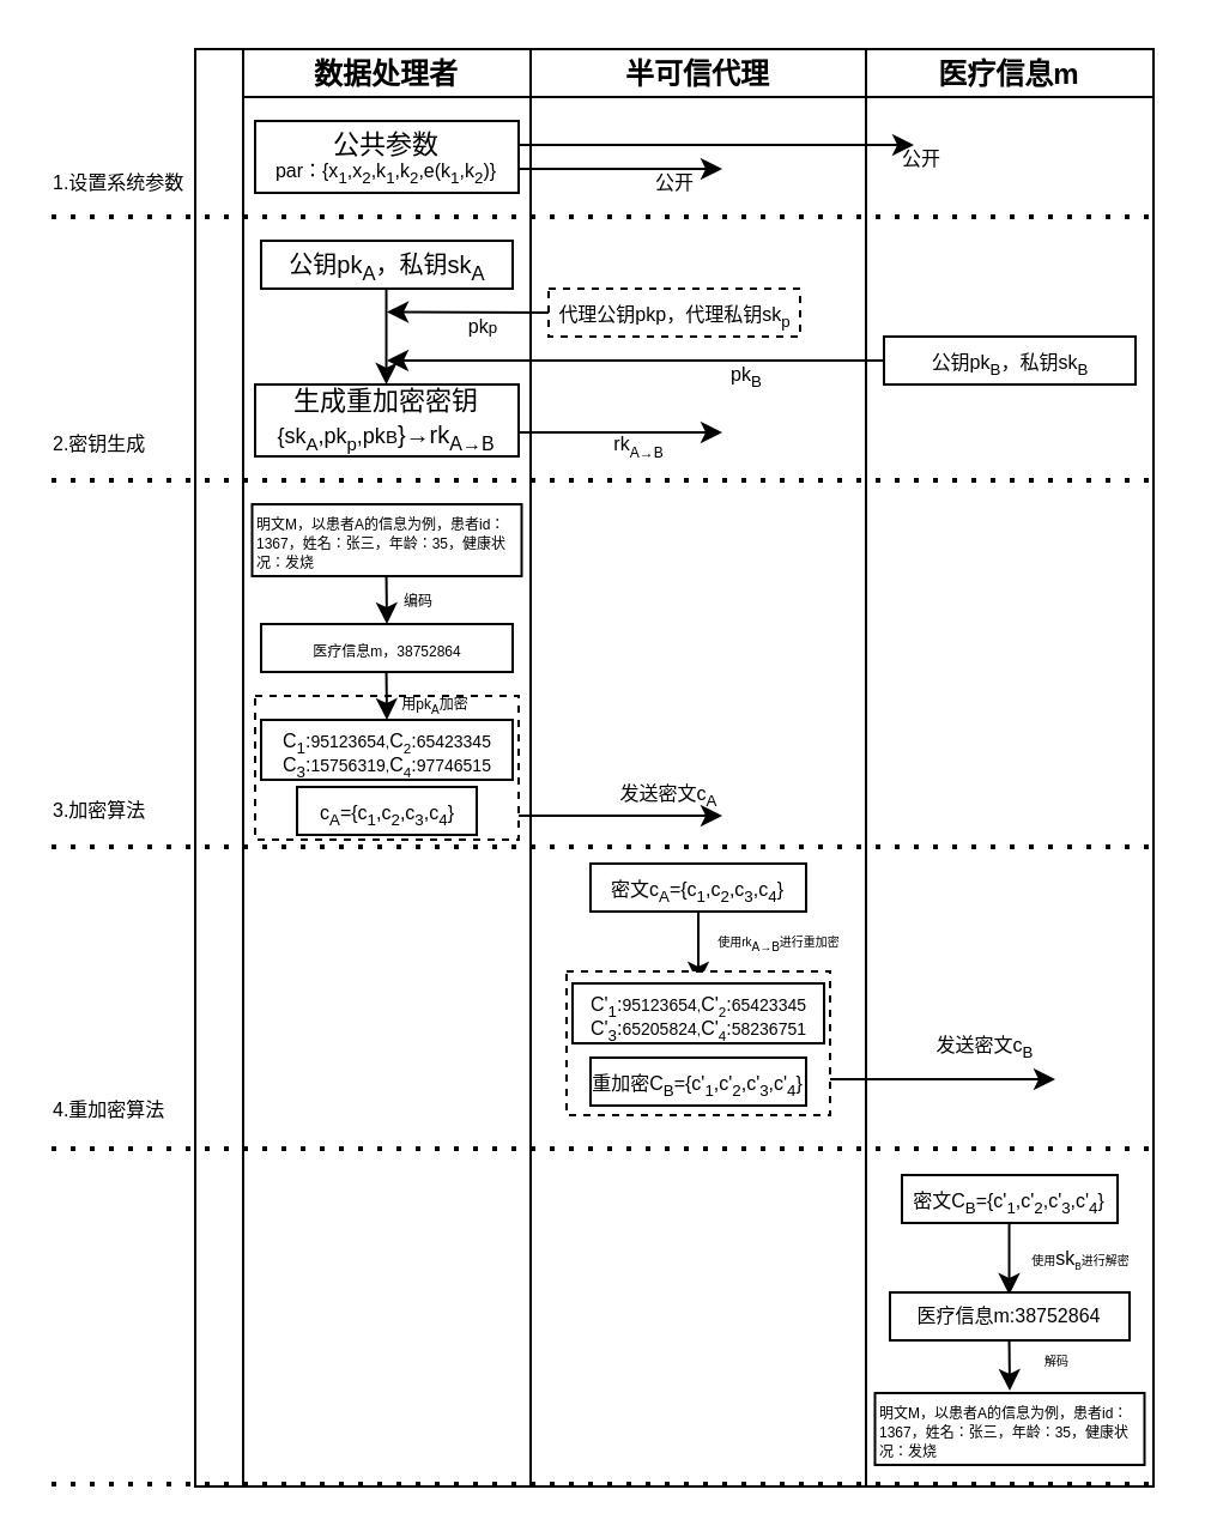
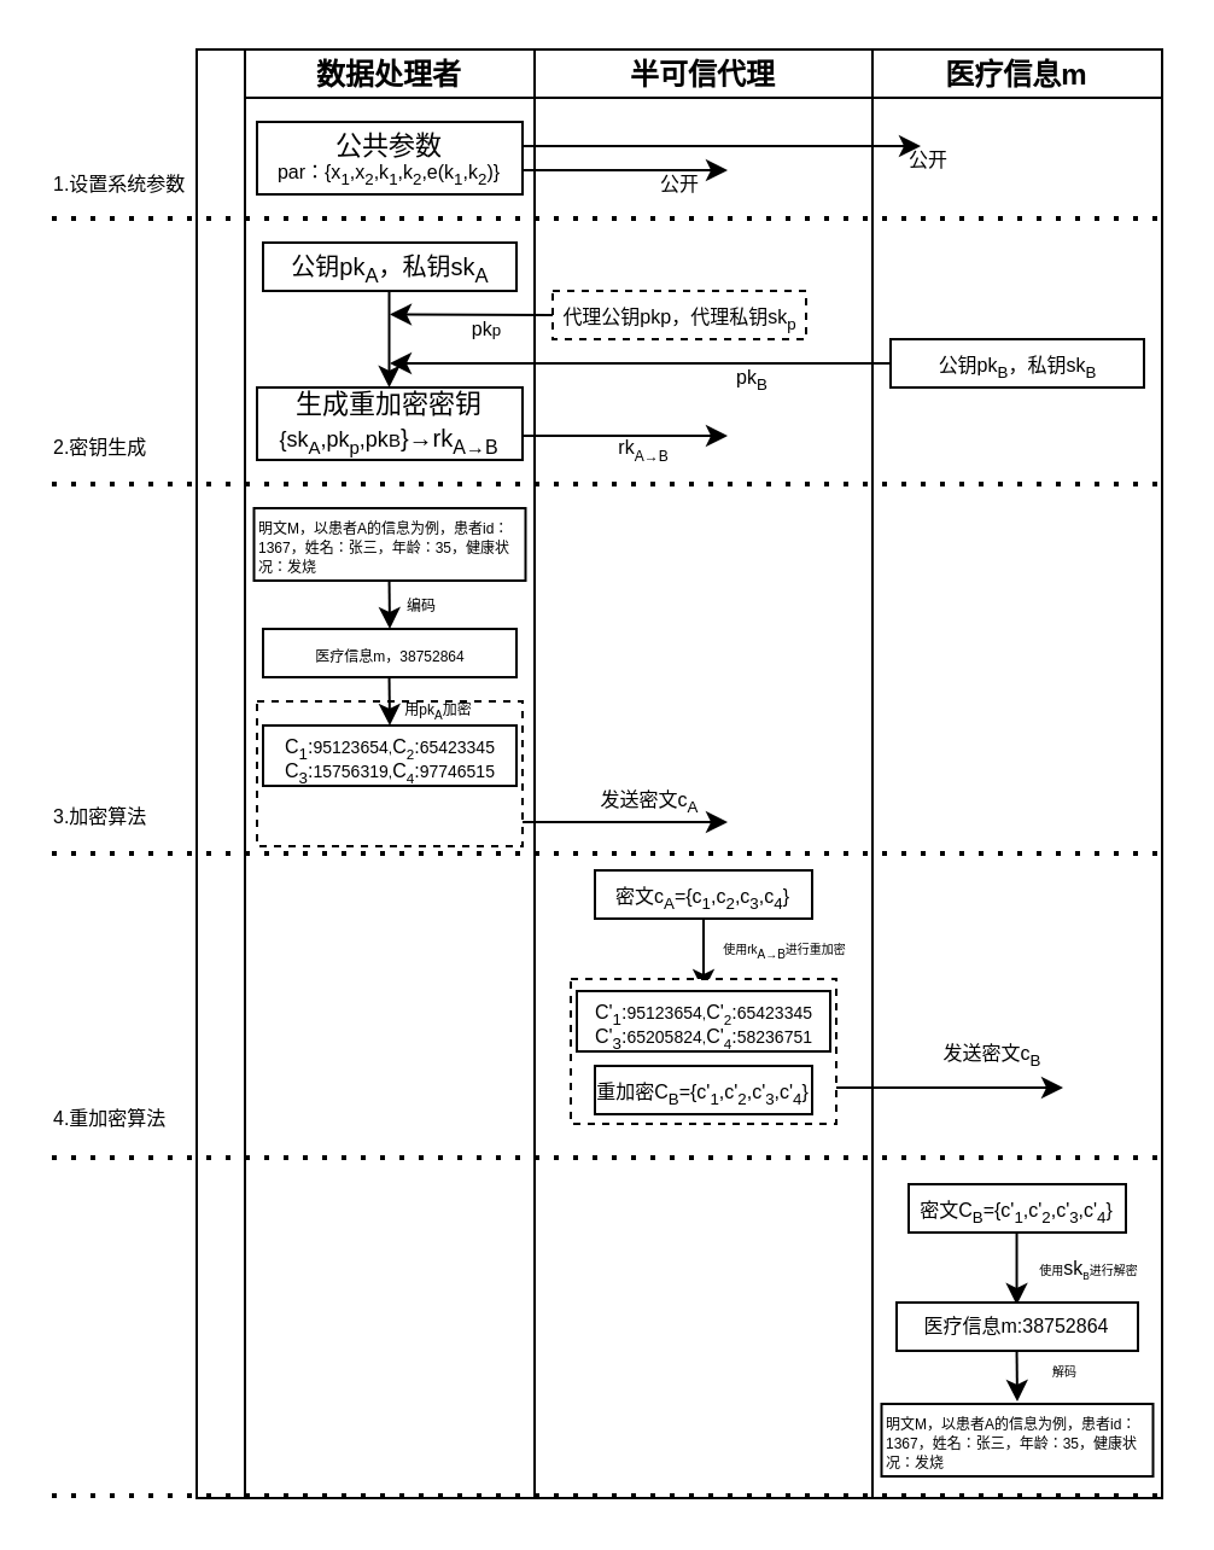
  <mxCell id="0" />
  <mxCell id="1" parent="0" />
  <mxCell id="2" value="" style="swimlane;childLayout=stackLayout;resizeParent=1;resizeParentMax=0;startSize=20;horizontal=0;horizontalStack=1;" vertex="1" parent="1"><mxGeometry x="81" y="20" width="400" height="600" as="geometry"><mxRectangle x="160" y="170" width="40" height="50" as="alternateBounds" /></mxGeometry></mxCell>
  <mxCell id="3" value="数据处理者" style="swimlane;startSize=20;" vertex="1" parent="2"><mxGeometry x="20" width="120" height="600" as="geometry" /></mxCell>
  <mxCell id="4" value="&lt;font style=&quot;font-size: 11px;&quot;&gt;公共参数&lt;/font&gt;&lt;div style=&quot;font-size: 8px;&quot;&gt;&lt;font style=&quot;font-size: 8px;&quot;&gt;par：{x&lt;sub style=&quot;&quot;&gt;1&lt;/sub&gt;,x&lt;sub style=&quot;&quot;&gt;2&lt;/sub&gt;,k&lt;sub style=&quot;&quot;&gt;1&lt;/sub&gt;,k&lt;sub style=&quot;&quot;&gt;2&lt;/sub&gt;,e(k&lt;sub style=&quot;&quot;&gt;1&lt;/sub&gt;,k&lt;sub style=&quot;&quot;&gt;2&lt;/sub&gt;)}&lt;/font&gt;&lt;/div&gt;" style="rounded=0;whiteSpace=wrap;html=1;" vertex="1" parent="3"><mxGeometry x="5" y="30" width="110" height="30" as="geometry" /></mxCell>
  <mxCell id="5" value="&lt;span style=&quot;font-size: 10px;&quot;&gt;公钥pk&lt;sub&gt;A&lt;/sub&gt;，私钥sk&lt;sub&gt;A&lt;/sub&gt;&lt;/span&gt;" style="rounded=0;whiteSpace=wrap;html=1;" vertex="1" parent="3"><mxGeometry x="7.5" y="80" width="105" height="20" as="geometry" /></mxCell>
  <mxCell id="6" value="" style="endArrow=classic;html=1;rounded=0;" edge="1" parent="3"><mxGeometry width="50" height="50" relative="1" as="geometry"><mxPoint x="59.76" y="100" as="sourcePoint" /><mxPoint x="59.76" y="140" as="targetPoint" /></mxGeometry></mxCell>
  <mxCell id="7" value="&lt;font style=&quot;font-size: 11px;&quot;&gt;生成重加密密钥&lt;/font&gt;&lt;div style=&quot;&quot;&gt;&lt;span style=&quot;font-size: 9px;&quot;&gt;{sk&lt;sub&gt;A&lt;/sub&gt;,pk&lt;sub&gt;p&lt;/sub&gt;,pk&lt;/span&gt;&lt;span style=&quot;font-size: 7.5px;&quot;&gt;B&lt;/span&gt;&lt;font size=&quot;1&quot;&gt;}→rk&lt;sub&gt;&lt;font style=&quot;font-size: 8px;&quot;&gt;A→B&lt;/font&gt;&lt;/sub&gt;&lt;/font&gt;&lt;/div&gt;" style="rounded=0;whiteSpace=wrap;html=1;" vertex="1" parent="3"><mxGeometry x="5" y="140" width="110" height="30" as="geometry" /></mxCell>
  <mxCell id="8" value="&lt;span style=&quot;font-size: 8px;&quot;&gt;pk&lt;/span&gt;&lt;span style=&quot;font-size: 6.667px;&quot;&gt;p&lt;/span&gt;" style="text;html=1;align=center;verticalAlign=middle;resizable=0;points=[];autosize=1;strokeColor=none;fillColor=none;" vertex="1" parent="3"><mxGeometry x="80" y="100" width="40" height="30" as="geometry" /></mxCell>
  <mxCell id="9" value="&lt;p style=&quot;line-height: 50%;&quot;&gt;&lt;font style=&quot;font-size: 6px;&quot;&gt;明文M，以患者A的信息为例，患者id：1367，姓名：张三，年龄：35，健康状况：发烧&lt;/font&gt;&lt;/p&gt;" style="rounded=0;whiteSpace=wrap;html=1;align=left;" vertex="1" parent="3"><mxGeometry x="3.75" y="190" width="112.5" height="30" as="geometry" /></mxCell>
  <mxCell id="10" value="" style="endArrow=classic;html=1;rounded=0;" edge="1" parent="3"><mxGeometry width="50" height="50" relative="1" as="geometry"><mxPoint x="59.77" y="220" as="sourcePoint" /><mxPoint x="60" y="240" as="targetPoint" /></mxGeometry></mxCell>
  <mxCell id="11" value="&lt;font style=&quot;font-size: 6px;&quot;&gt;编码&lt;/font&gt;" style="text;html=1;align=center;verticalAlign=middle;resizable=0;points=[];autosize=1;strokeColor=none;fillColor=none;" vertex="1" parent="3"><mxGeometry x="53" y="214" width="40" height="30" as="geometry" /></mxCell>
  <mxCell id="12" value="&lt;font style=&quot;font-size: 6px;&quot;&gt;医疗信息m，38752864&lt;/font&gt;" style="rounded=0;whiteSpace=wrap;html=1;" vertex="1" parent="3"><mxGeometry x="7.5" y="240" width="105" height="20" as="geometry" /></mxCell>
  <mxCell id="13" value="" style="rounded=0;whiteSpace=wrap;html=1;dashed=1;" vertex="1" parent="3"><mxGeometry x="5" y="270" width="110" height="60" as="geometry" /></mxCell>
  <mxCell id="14" value="" style="endArrow=classic;html=1;rounded=0;" edge="1" parent="3"><mxGeometry width="50" height="50" relative="1" as="geometry"><mxPoint x="59.77" y="260" as="sourcePoint" /><mxPoint x="60" y="280" as="targetPoint" /></mxGeometry></mxCell>
  <mxCell id="15" value="&lt;font style=&quot;font-size: 6px;&quot;&gt;用pk&lt;sub&gt;A&lt;/sub&gt;加密&lt;/font&gt;" style="text;html=1;align=center;verticalAlign=middle;resizable=0;points=[];autosize=1;strokeColor=none;fillColor=none;" vertex="1" parent="3"><mxGeometry x="55" y="257" width="50" height="30" as="geometry" /></mxCell>
  <mxCell id="16" value="&lt;font style=&quot;font-size: 8px;&quot;&gt;C&lt;sub&gt;1&lt;/sub&gt;:&lt;/font&gt;&lt;font style=&quot;font-size: 7px;&quot;&gt;95123654&lt;/font&gt;&lt;font style=&quot;font-size: 6px;&quot;&gt;,&lt;/font&gt;&lt;font style=&quot;font-size: 7px;&quot;&gt;&lt;span style=&quot;font-size: 8px;&quot;&gt;C&lt;/span&gt;&lt;sub&gt;2&lt;/sub&gt;&lt;span style=&quot;font-size: 8px;&quot;&gt;:&lt;/span&gt;65423345&lt;/font&gt;&lt;div style=&quot;font-size: 11px; line-height: 50%;&quot;&gt;&lt;font style=&quot;font-size: 8px;&quot;&gt;C&lt;sub&gt;3&lt;/sub&gt;:&lt;/font&gt;&lt;font style=&quot;font-size: 7px;&quot;&gt;15756319&lt;/font&gt;&lt;font style=&quot;font-size: 6px;&quot;&gt;,&lt;/font&gt;&lt;font style=&quot;font-size: 7px;&quot;&gt;&lt;span style=&quot;font-size: 8px;&quot;&gt;C&lt;/span&gt;&lt;sub&gt;4&lt;/sub&gt;&lt;span style=&quot;font-size: 8px;&quot;&gt;:&lt;/span&gt;97746515&lt;/font&gt;&lt;/div&gt;" style="rounded=0;whiteSpace=wrap;html=1;" vertex="1" parent="3"><mxGeometry x="7.5" y="280" width="105" height="25" as="geometry" /></mxCell>
- <mxCell id="17" value="&lt;font style=&quot;font-size: 8px;&quot;&gt;c&lt;sub&gt;A&lt;/sub&gt;={c&lt;sub&gt;1&lt;/sub&gt;,c&lt;sub&gt;2&lt;/sub&gt;,c&lt;sub&gt;3&lt;/sub&gt;,c&lt;sub&gt;4&lt;/sub&gt;}&lt;/font&gt;" style="rounded=0;whiteSpace=wrap;html=1;" vertex="1" parent="3"><mxGeometry x="22.5" y="308" width="75" height="20" as="geometry" /></mxCell>
  <mxCell id="18" value="" style="endArrow=none;dashed=1;html=1;dashPattern=1 3;strokeWidth=2;rounded=0;" edge="1" parent="3"><mxGeometry width="50" height="50" relative="1" as="geometry"><mxPoint x="-80" y="459" as="sourcePoint" /><mxPoint x="380" y="459" as="targetPoint" /></mxGeometry></mxCell>
  <mxCell id="19" value="半可信代理" style="swimlane;startSize=20;" vertex="1" parent="2"><mxGeometry x="140" width="140" height="600" as="geometry" /></mxCell>
  <mxCell id="20" value="" style="endArrow=classic;html=1;rounded=0;" edge="1" parent="19"><mxGeometry width="50" height="50" relative="1" as="geometry"><mxPoint x="-5" y="40" as="sourcePoint" /><mxPoint x="160" y="40" as="targetPoint" /></mxGeometry></mxCell>
  <mxCell id="21" value="" style="endArrow=classic;html=1;rounded=0;" edge="1" parent="19"><mxGeometry width="50" height="50" relative="1" as="geometry"><mxPoint x="-5" y="50" as="sourcePoint" /><mxPoint x="80" y="50" as="targetPoint" /></mxGeometry></mxCell>
  <mxCell id="22" value="&lt;font style=&quot;font-size: 8px;&quot;&gt;公开&lt;/font&gt;" style="text;html=1;align=center;verticalAlign=middle;resizable=0;points=[];autosize=1;strokeColor=none;fillColor=none;" vertex="1" parent="19"><mxGeometry x="40" y="40" width="40" height="30" as="geometry" /></mxCell>
  <mxCell id="23" value="&lt;font style=&quot;font-size: 8px;&quot;&gt;代理公钥pkp，代理私钥sk&lt;sub style=&quot;&quot;&gt;p&lt;/sub&gt;&lt;/font&gt;" style="rounded=0;whiteSpace=wrap;html=1;dashed=1;" vertex="1" parent="19"><mxGeometry x="7.5" y="100" width="105" height="20" as="geometry" /></mxCell>
  <mxCell id="24" value="" style="endArrow=classic;html=1;rounded=0;exitX=0;exitY=0.5;exitDx=0;exitDy=0;" edge="1" parent="19" source="42"><mxGeometry width="50" height="50" relative="1" as="geometry"><mxPoint x="125" y="130" as="sourcePoint" /><mxPoint x="-60" y="130" as="targetPoint" /></mxGeometry></mxCell>
  <mxCell id="25" value="" style="endArrow=classic;html=1;rounded=0;exitX=0;exitY=0.5;exitDx=0;exitDy=0;" edge="1" parent="19" source="23"><mxGeometry width="50" height="50" relative="1" as="geometry"><mxPoint y="110" as="sourcePoint" /><mxPoint x="-60" y="109.76" as="targetPoint" /></mxGeometry></mxCell>
  <mxCell id="26" value="&lt;span style=&quot;font-size: 8px;&quot;&gt;pk&lt;sub&gt;B&lt;/sub&gt;&lt;/span&gt;" style="text;html=1;align=center;verticalAlign=middle;resizable=0;points=[];autosize=1;strokeColor=none;fillColor=none;" vertex="1" parent="19"><mxGeometry x="70" y="120" width="40" height="30" as="geometry" /></mxCell>
  <mxCell id="27" value="" style="endArrow=classic;html=1;rounded=0;" edge="1" parent="19"><mxGeometry width="50" height="50" relative="1" as="geometry"><mxPoint x="-5" y="160" as="sourcePoint" /><mxPoint x="80" y="160" as="targetPoint" /></mxGeometry></mxCell>
  <mxCell id="28" value="&lt;font style=&quot;&quot;&gt;&lt;span style=&quot;font-size: 8px; text-wrap: wrap;&quot;&gt;rk&lt;/span&gt;&lt;sub style=&quot;text-wrap: wrap;&quot;&gt;&lt;font style=&quot;font-size: 6px;&quot;&gt;A→B&lt;/font&gt;&lt;/sub&gt;&lt;/font&gt;" style="text;html=1;align=center;verticalAlign=middle;resizable=0;points=[];autosize=1;strokeColor=none;fillColor=none;" vertex="1" parent="19"><mxGeometry x="25" y="150" width="40" height="30" as="geometry" /></mxCell>
  <mxCell id="29" value="" style="endArrow=none;dashed=1;html=1;dashPattern=1 3;strokeWidth=2;rounded=0;" edge="1" parent="19"><mxGeometry width="50" height="50" relative="1" as="geometry"><mxPoint x="-200" y="333" as="sourcePoint" /><mxPoint x="260" y="333" as="targetPoint" /></mxGeometry></mxCell>
  <mxCell id="30" value="" style="endArrow=none;dashed=1;html=1;dashPattern=1 3;strokeWidth=2;rounded=0;" edge="1" parent="19"><mxGeometry width="50" height="50" relative="1" as="geometry"><mxPoint x="-200" y="180" as="sourcePoint" /><mxPoint x="260" y="180" as="targetPoint" /></mxGeometry></mxCell>
  <mxCell id="31" value="" style="endArrow=none;dashed=1;html=1;dashPattern=1 3;strokeWidth=2;rounded=0;" edge="1" parent="19"><mxGeometry width="50" height="50" relative="1" as="geometry"><mxPoint x="-200" y="70" as="sourcePoint" /><mxPoint x="260" y="70" as="targetPoint" /></mxGeometry></mxCell>
  <mxCell id="32" value="" style="endArrow=classic;html=1;rounded=0;" edge="1" parent="19"><mxGeometry width="50" height="50" relative="1" as="geometry"><mxPoint x="-5" y="320" as="sourcePoint" /><mxPoint x="80" y="320" as="targetPoint" /></mxGeometry></mxCell>
- <mxCell id="33" value="&lt;font style=&quot;font-size: 8px;&quot;&gt;&lt;span style=&quot;text-align: left;&quot;&gt;发送密文&lt;/span&gt;&lt;span style=&quot;text-align: left;&quot;&gt;c&lt;/span&gt;&lt;sub style=&quot;text-align: left;&quot;&gt;A&lt;/sub&gt;&lt;/font&gt;" style="text;strokeColor=none;align=center;fillColor=none;html=1;verticalAlign=middle;whiteSpace=wrap;rounded=0;" vertex="1" parent="19"><mxGeometry x="28" y="295" width="60" height="30" as="geometry" /></mxCell>
+ <mxCell id="33" value="&lt;font style=&quot;font-size: 8px;&quot;&gt;&lt;span style=&quot;text-align: left;&quot;&gt;发送密文&lt;/span&gt;&lt;span style=&quot;text-align: left;&quot;&gt;c&lt;/span&gt;&lt;sub style=&quot;text-align: left;&quot;&gt;A&lt;/sub&gt;&lt;/font&gt;" style="text;strokeColor=none;align=center;fillColor=none;html=1;verticalAlign=middle;whiteSpace=wrap;rounded=0;" vertex="1" parent="19"><mxGeometry x="18" y="295" width="60" height="30" as="geometry" /></mxCell>
  <mxCell id="34" value="&lt;font style=&quot;font-size: 8px;&quot;&gt;密文c&lt;sub&gt;A&lt;/sub&gt;={c&lt;sub&gt;1&lt;/sub&gt;,c&lt;sub&gt;2&lt;/sub&gt;,c&lt;sub&gt;3&lt;/sub&gt;,c&lt;sub&gt;4&lt;/sub&gt;}&lt;/font&gt;" style="rounded=0;whiteSpace=wrap;html=1;" vertex="1" parent="19"><mxGeometry x="25" y="340" width="90" height="20" as="geometry" /></mxCell>
  <mxCell id="35" value="" style="endArrow=classic;html=1;rounded=0;" edge="1" parent="19"><mxGeometry width="50" height="50" relative="1" as="geometry"><mxPoint x="70" y="360" as="sourcePoint" /><mxPoint x="70" y="390" as="targetPoint" /></mxGeometry></mxCell>
  <mxCell id="36" value="" style="rounded=0;whiteSpace=wrap;html=1;dashed=1;" vertex="1" parent="19"><mxGeometry x="15" y="385" width="110" height="60" as="geometry" /></mxCell>
  <mxCell id="37" value="&lt;font style=&quot;font-size: 8px;&quot;&gt;C'&lt;sub&gt;1&lt;/sub&gt;:&lt;/font&gt;&lt;font style=&quot;font-size: 7px;&quot;&gt;95123654&lt;/font&gt;&lt;font style=&quot;font-size: 6px;&quot;&gt;,&lt;/font&gt;&lt;font style=&quot;font-size: 7px;&quot;&gt;&lt;span style=&quot;font-size: 8px;&quot;&gt;C'&lt;/span&gt;&lt;sub&gt;2&lt;/sub&gt;&lt;span style=&quot;font-size: 8px;&quot;&gt;:&lt;/span&gt;65423345&lt;/font&gt;&lt;div style=&quot;font-size: 11px; line-height: 50%;&quot;&gt;&lt;font style=&quot;font-size: 8px;&quot;&gt;C'&lt;sub&gt;3&lt;/sub&gt;:&lt;/font&gt;&lt;font style=&quot;font-size: 7px;&quot;&gt;65205824&lt;/font&gt;&lt;font style=&quot;font-size: 6px;&quot;&gt;,&lt;/font&gt;&lt;font style=&quot;font-size: 7px;&quot;&gt;&lt;span style=&quot;font-size: 8px;&quot;&gt;C'&lt;/span&gt;&lt;sub&gt;4&lt;/sub&gt;&lt;span style=&quot;font-size: 8px;&quot;&gt;:&lt;/span&gt;58236751&lt;/font&gt;&lt;/div&gt;" style="rounded=0;whiteSpace=wrap;html=1;" vertex="1" parent="19"><mxGeometry x="17.5" y="390" width="105" height="25" as="geometry" /></mxCell>
  <mxCell id="38" value="&lt;font style=&quot;font-size: 8px;&quot;&gt;重加密C&lt;sub&gt;B&lt;/sub&gt;={c'&lt;sub&gt;1&lt;/sub&gt;,c'&lt;sub&gt;2&lt;/sub&gt;,c'&lt;sub&gt;3&lt;/sub&gt;,c'&lt;sub&gt;4&lt;/sub&gt;}&lt;/font&gt;" style="rounded=0;whiteSpace=wrap;html=1;" vertex="1" parent="19"><mxGeometry x="25" y="421" width="90" height="20" as="geometry" /></mxCell>
  <mxCell id="39" value="" style="endArrow=none;dashed=1;html=1;dashPattern=1 3;strokeWidth=2;rounded=0;" edge="1" parent="19"><mxGeometry width="50" height="50" relative="1" as="geometry"><mxPoint x="-200" y="599" as="sourcePoint" /><mxPoint x="260" y="599" as="targetPoint" /></mxGeometry></mxCell>
  <mxCell id="40" value="医疗信息m" style="swimlane;startSize=20;" vertex="1" parent="2"><mxGeometry x="280" width="120" height="600" as="geometry" /></mxCell>
  <mxCell id="41" value="&lt;font style=&quot;font-size: 8px;&quot;&gt;公开&lt;/font&gt;" style="text;html=1;align=center;verticalAlign=middle;resizable=0;points=[];autosize=1;strokeColor=none;fillColor=none;" vertex="1" parent="40"><mxGeometry x="3" y="30" width="40" height="30" as="geometry" /></mxCell>
  <mxCell id="42" value="&lt;font style=&quot;font-size: 8px;&quot;&gt;公钥pk&lt;sub style=&quot;&quot;&gt;B&lt;/sub&gt;，私钥sk&lt;sub style=&quot;&quot;&gt;B&lt;/sub&gt;&lt;/font&gt;" style="rounded=0;whiteSpace=wrap;html=1;" vertex="1" parent="40"><mxGeometry x="7.5" y="120" width="105" height="20" as="geometry" /></mxCell>
  <mxCell id="43" value="&lt;div style=&quot;text-align: left; font-size: 5px;&quot;&gt;&lt;span style=&quot;background-color: initial;&quot;&gt;使用&lt;/span&gt;&lt;span style=&quot;background-color: initial; text-align: center;&quot;&gt;rk&lt;/span&gt;&lt;sub style=&quot;background-color: initial; text-align: center;&quot;&gt;&lt;font style=&quot;font-size: 5px;&quot;&gt;A→B&lt;/font&gt;&lt;/sub&gt;&lt;span style=&quot;background-color: initial;&quot;&gt;进行重加密&lt;/span&gt;&lt;/div&gt;" style="text;strokeColor=none;align=center;fillColor=none;html=1;verticalAlign=middle;whiteSpace=wrap;rounded=0;" vertex="1" parent="40"><mxGeometry x="-66" y="358" width="60" height="30" as="geometry" /></mxCell>
  <mxCell id="44" value="" style="endArrow=classic;html=1;rounded=0;exitX=1;exitY=0.75;exitDx=0;exitDy=0;" edge="1" parent="40" source="36"><mxGeometry width="50" height="50" relative="1" as="geometry"><mxPoint x="-6" y="430" as="sourcePoint" /><mxPoint x="79" y="430" as="targetPoint" /></mxGeometry></mxCell>
  <mxCell id="45" value="&lt;font style=&quot;font-size: 8px;&quot;&gt;&lt;span style=&quot;text-align: left;&quot;&gt;发送密文&lt;/span&gt;&lt;span style=&quot;text-align: left;&quot;&gt;c&lt;/span&gt;&lt;sub style=&quot;text-align: left;&quot;&gt;B&lt;/sub&gt;&lt;/font&gt;" style="text;strokeColor=none;align=center;fillColor=none;html=1;verticalAlign=middle;whiteSpace=wrap;rounded=0;" vertex="1" parent="40"><mxGeometry x="20" y="400" width="60" height="30" as="geometry" /></mxCell>
  <mxCell id="46" value="&lt;font style=&quot;font-size: 8px;&quot;&gt;密文C&lt;sub&gt;B&lt;/sub&gt;={c'&lt;sub&gt;1&lt;/sub&gt;,c'&lt;sub&gt;2&lt;/sub&gt;,c'&lt;sub&gt;3&lt;/sub&gt;,c'&lt;sub&gt;4&lt;/sub&gt;}&lt;/font&gt;" style="rounded=0;whiteSpace=wrap;html=1;" vertex="1" parent="40"><mxGeometry x="15" y="470" width="90" height="20" as="geometry" /></mxCell>
  <mxCell id="47" value="" style="endArrow=classic;html=1;rounded=0;" edge="1" parent="40"><mxGeometry width="50" height="50" relative="1" as="geometry"><mxPoint x="59.77" y="490" as="sourcePoint" /><mxPoint x="59.77" y="520" as="targetPoint" /></mxGeometry></mxCell>
  <mxCell id="48" value="医疗信息m:38752864" style="rounded=0;whiteSpace=wrap;html=1;fontSize=8;" vertex="1" parent="40"><mxGeometry x="10" y="519" width="100" height="20" as="geometry" /></mxCell>
  <mxCell id="49" value="" style="endArrow=classic;html=1;rounded=0;" edge="1" parent="40"><mxGeometry width="50" height="50" relative="1" as="geometry"><mxPoint x="59.77" y="539" as="sourcePoint" /><mxPoint x="60" y="560" as="targetPoint" /></mxGeometry></mxCell>
  <mxCell id="50" value="&lt;div style=&quot;text-align: center; font-size: 5px;&quot;&gt;&lt;span style=&quot;background-color: initial;&quot;&gt;使用&lt;/span&gt;&lt;span style=&quot;background-color: initial; font-size: 8px;&quot;&gt;sk&lt;/span&gt;&lt;sub style=&quot;background-color: initial;&quot;&gt;B&lt;/sub&gt;&lt;span style=&quot;background-color: initial;&quot;&gt;进&lt;/span&gt;&lt;span style=&quot;background-color: initial;&quot;&gt;行解密&lt;/span&gt;&lt;/div&gt;" style="text;strokeColor=none;align=center;fillColor=none;html=1;verticalAlign=middle;whiteSpace=wrap;rounded=0;" vertex="1" parent="40"><mxGeometry x="60" y="490" width="60" height="30" as="geometry" /></mxCell>
  <mxCell id="51" value="" style="edgeStyle=orthogonalEdgeStyle;rounded=0;orthogonalLoop=1;jettySize=auto;html=1;" edge="1" parent="40" source="52" target="53"><mxGeometry relative="1" as="geometry" /></mxCell>
  <mxCell id="52" value="&lt;div style=&quot;text-align: center; font-size: 5px;&quot;&gt;解码&lt;/div&gt;" style="text;strokeColor=none;align=center;fillColor=none;html=1;verticalAlign=middle;whiteSpace=wrap;rounded=0;" vertex="1" parent="40"><mxGeometry x="50" y="532" width="60" height="30" as="geometry" /></mxCell>
  <mxCell id="53" value="&lt;p style=&quot;line-height: 50%;&quot;&gt;&lt;font style=&quot;font-size: 6px;&quot;&gt;明文M，以患者A的信息为例，患者id：1367，姓名：张三，年龄：35，健康状况：发烧&lt;/font&gt;&lt;/p&gt;" style="rounded=0;whiteSpace=wrap;html=1;align=left;" vertex="1" parent="40"><mxGeometry x="3.75" y="561" width="112.5" height="30" as="geometry" /></mxCell>
  <mxCell id="54" value="" style="endArrow=classic;html=1;rounded=0;exitX=1;exitY=0.25;exitDx=0;exitDy=0;" edge="1" parent="1" source="4"><mxGeometry width="50" height="50" relative="1" as="geometry"><mxPoint x="286" y="220" as="sourcePoint" /><mxPoint x="216" y="58" as="targetPoint" /></mxGeometry></mxCell>
  <mxCell id="55" value="&lt;font style=&quot;font-size: 8px;&quot;&gt;1.设置系统参数&lt;/font&gt;" style="text;strokeColor=none;align=left;fillColor=none;html=1;verticalAlign=middle;whiteSpace=wrap;rounded=0;" vertex="1" parent="1"><mxGeometry x="20" y="60" width="60" height="30" as="geometry" /></mxCell>
  <mxCell id="56" value="&lt;font style=&quot;font-size: 8px;&quot;&gt;4.重加密算法&lt;/font&gt;" style="text;strokeColor=none;align=left;fillColor=none;html=1;verticalAlign=middle;whiteSpace=wrap;rounded=0;" vertex="1" parent="1"><mxGeometry x="20" y="447" width="60" height="30" as="geometry" /></mxCell>
  <mxCell id="57" value="&lt;font style=&quot;font-size: 8px;&quot;&gt;3.加密算法&lt;/font&gt;" style="text;strokeColor=none;align=left;fillColor=none;html=1;verticalAlign=middle;whiteSpace=wrap;rounded=0;" vertex="1" parent="1"><mxGeometry x="20" y="322" width="60" height="30" as="geometry" /></mxCell>
  <mxCell id="58" value="&lt;font style=&quot;font-size: 8px;&quot;&gt;2.密钥生成&lt;/font&gt;" style="text;strokeColor=none;align=left;fillColor=none;html=1;verticalAlign=middle;whiteSpace=wrap;rounded=0;" vertex="1" parent="1"><mxGeometry x="20" y="169" width="60" height="30" as="geometry" /></mxCell>
